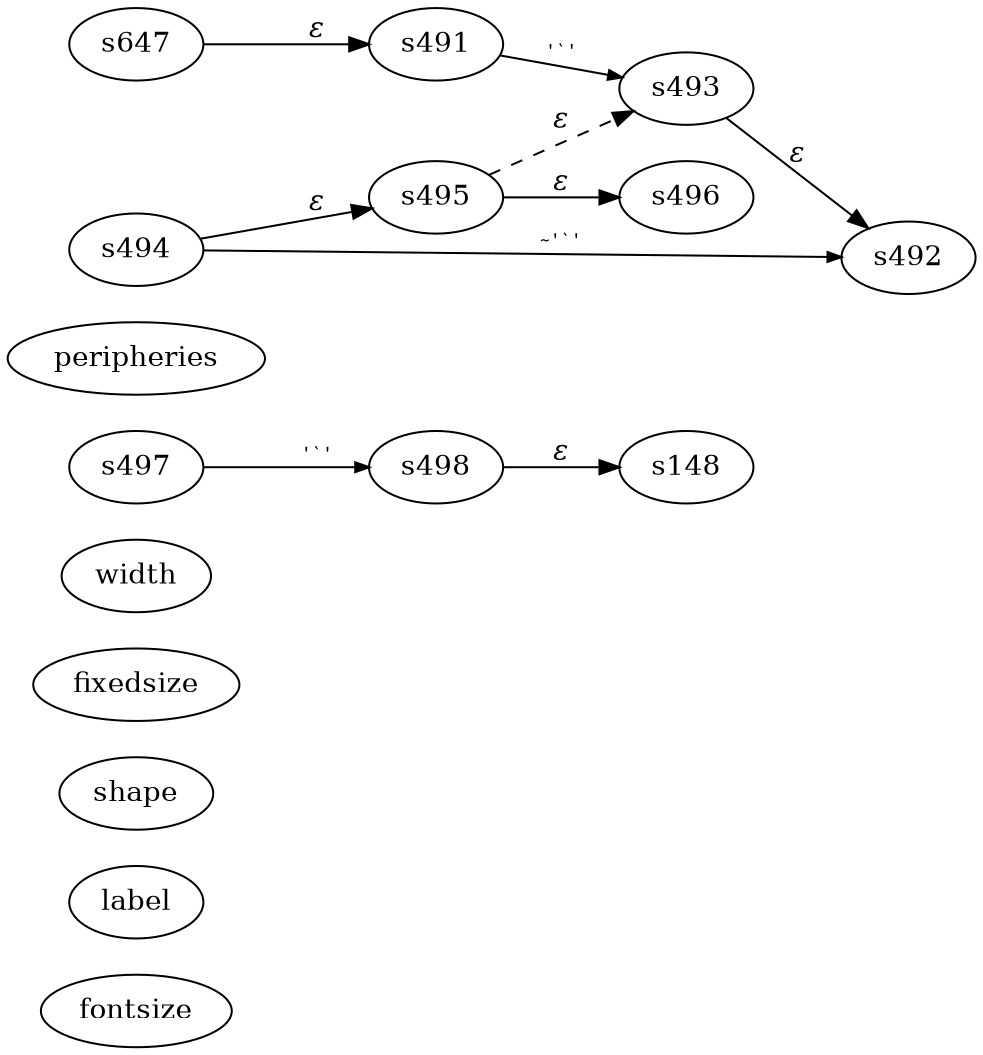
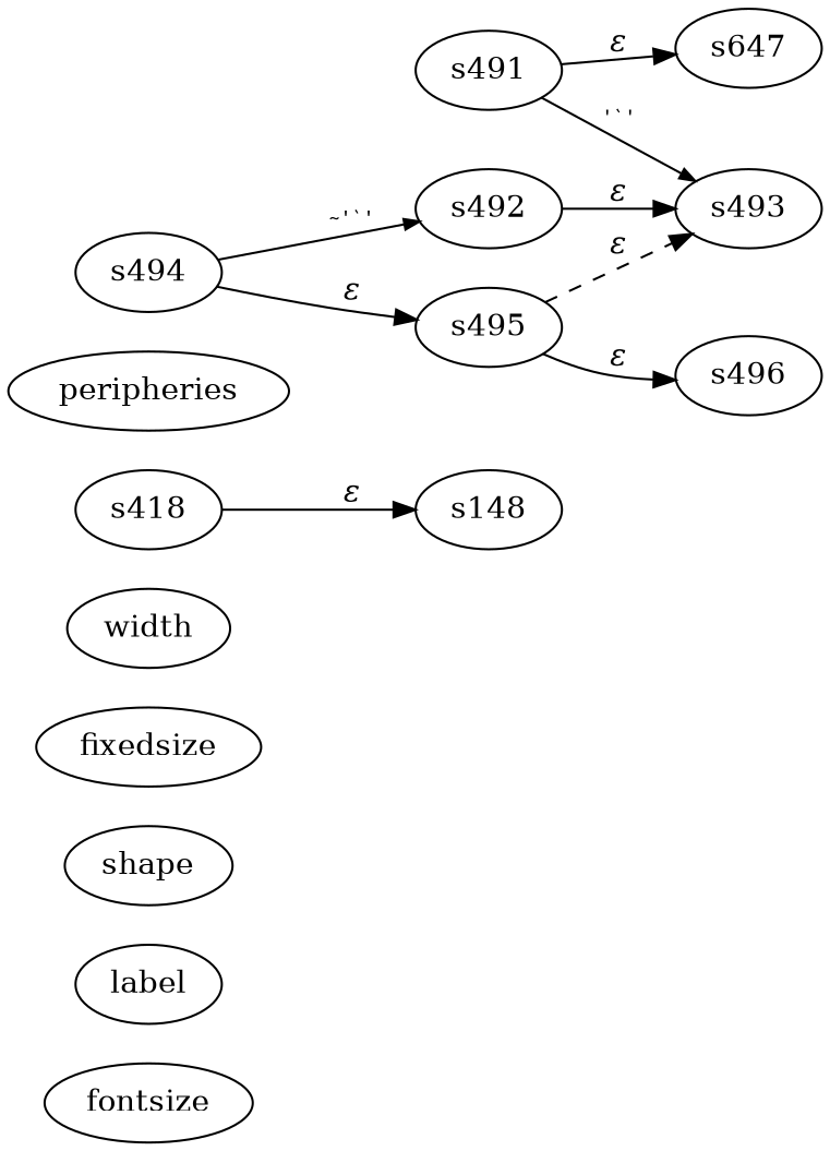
  digraph {
    rankdir=LR
    edge [fontname="Times-Italic"]
    fontsize
    label
    shape
    fixedsize
    width
-   s497
-   s498
+   s498 [label=s418]
    peripheries
    s148
    n10 [label=s647]
    s491
    s493
    s492
    s494
    s495
    s496
-   s497 -> s498 [arrowhead=normal arrowsize=.7 fontname=Courier fontsize=11 label="'`'"]
    s498 -> s148 [label="&epsilon;"]
-   n10 -> s491 [label="&epsilon;"]
+   s491 -> n10 [label="&epsilon;"]
    s491 -> s493 [arrowhead=normal arrowsize=.7 fontname=Courier fontsize=11 label="'`'"]
-   s493 -> s492 [label="&epsilon;"]
+   s492 -> s493 [label="&epsilon;"]
    s494 -> s492 [arrowhead=normal arrowsize=.7 fontname=Courier fontsize=11 label="~'`'"]
    s494 -> s495 [label="&epsilon;"]
    s495 -> s493 [label="&epsilon;" style=dashed tailport=p0]
    s495 -> s496 [label="&epsilon;" tailport=p1]
  }
